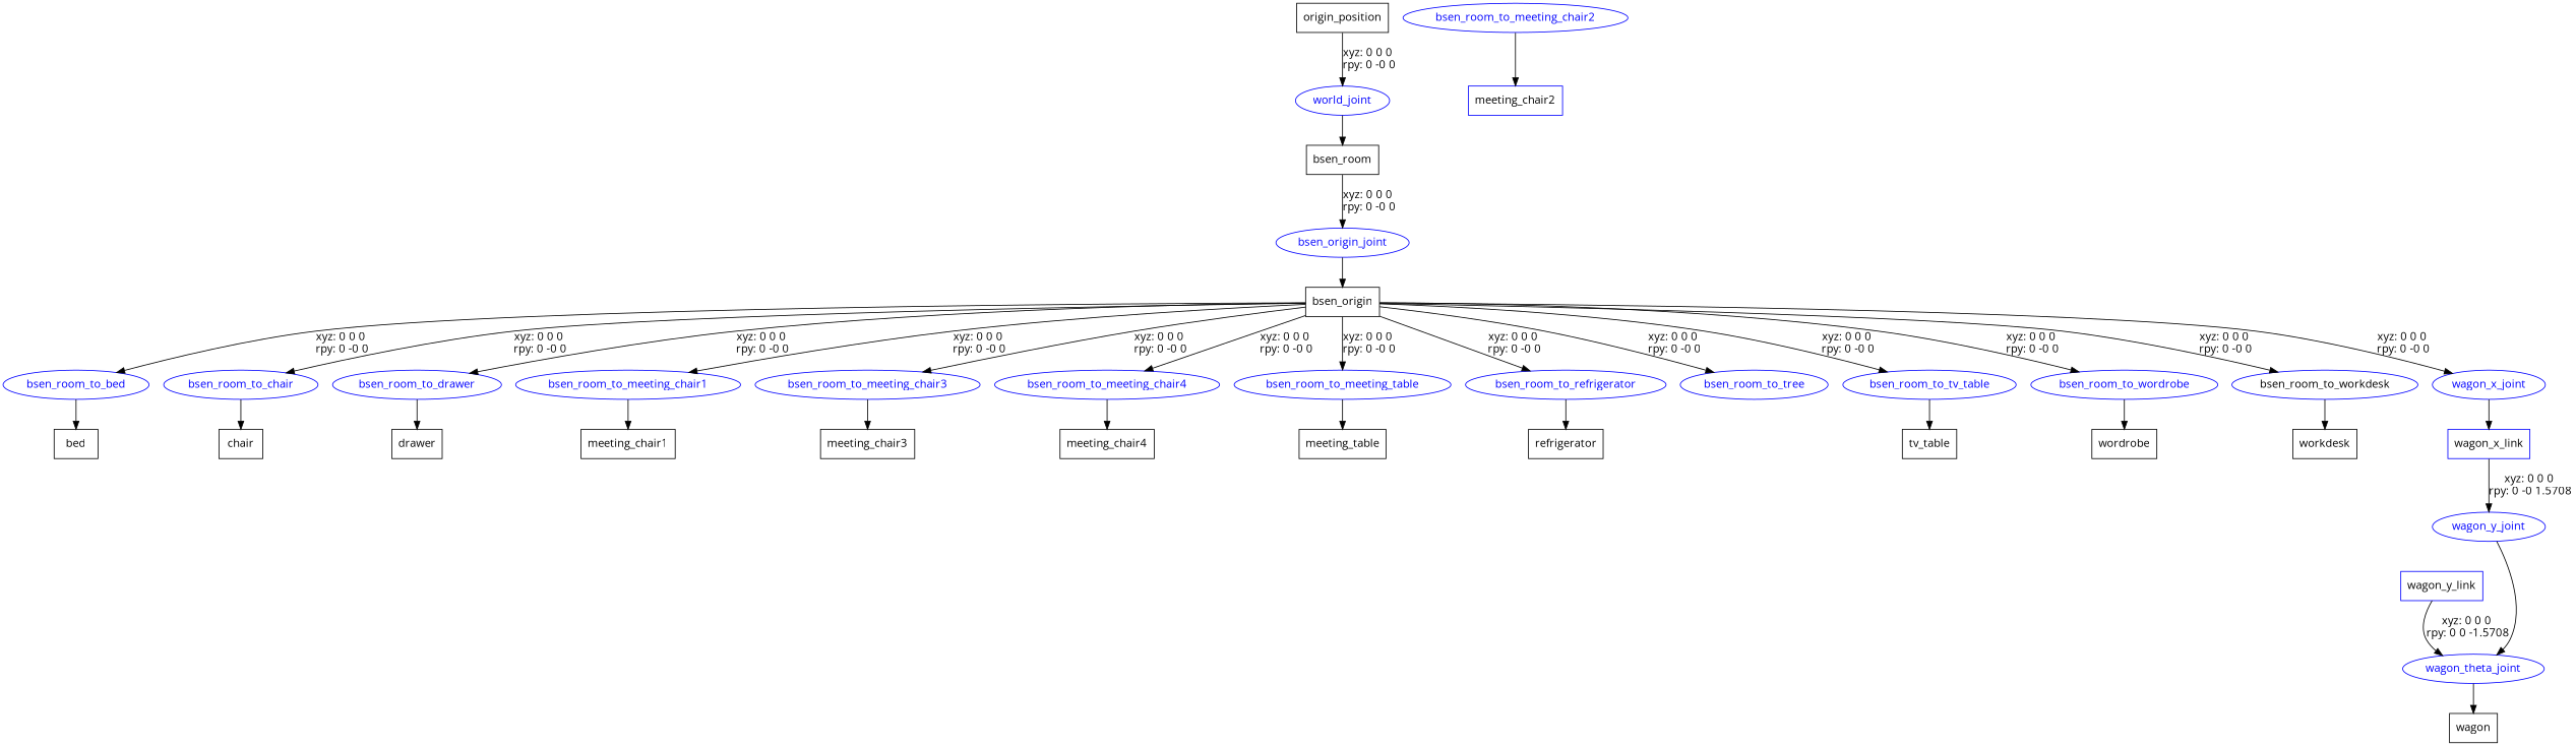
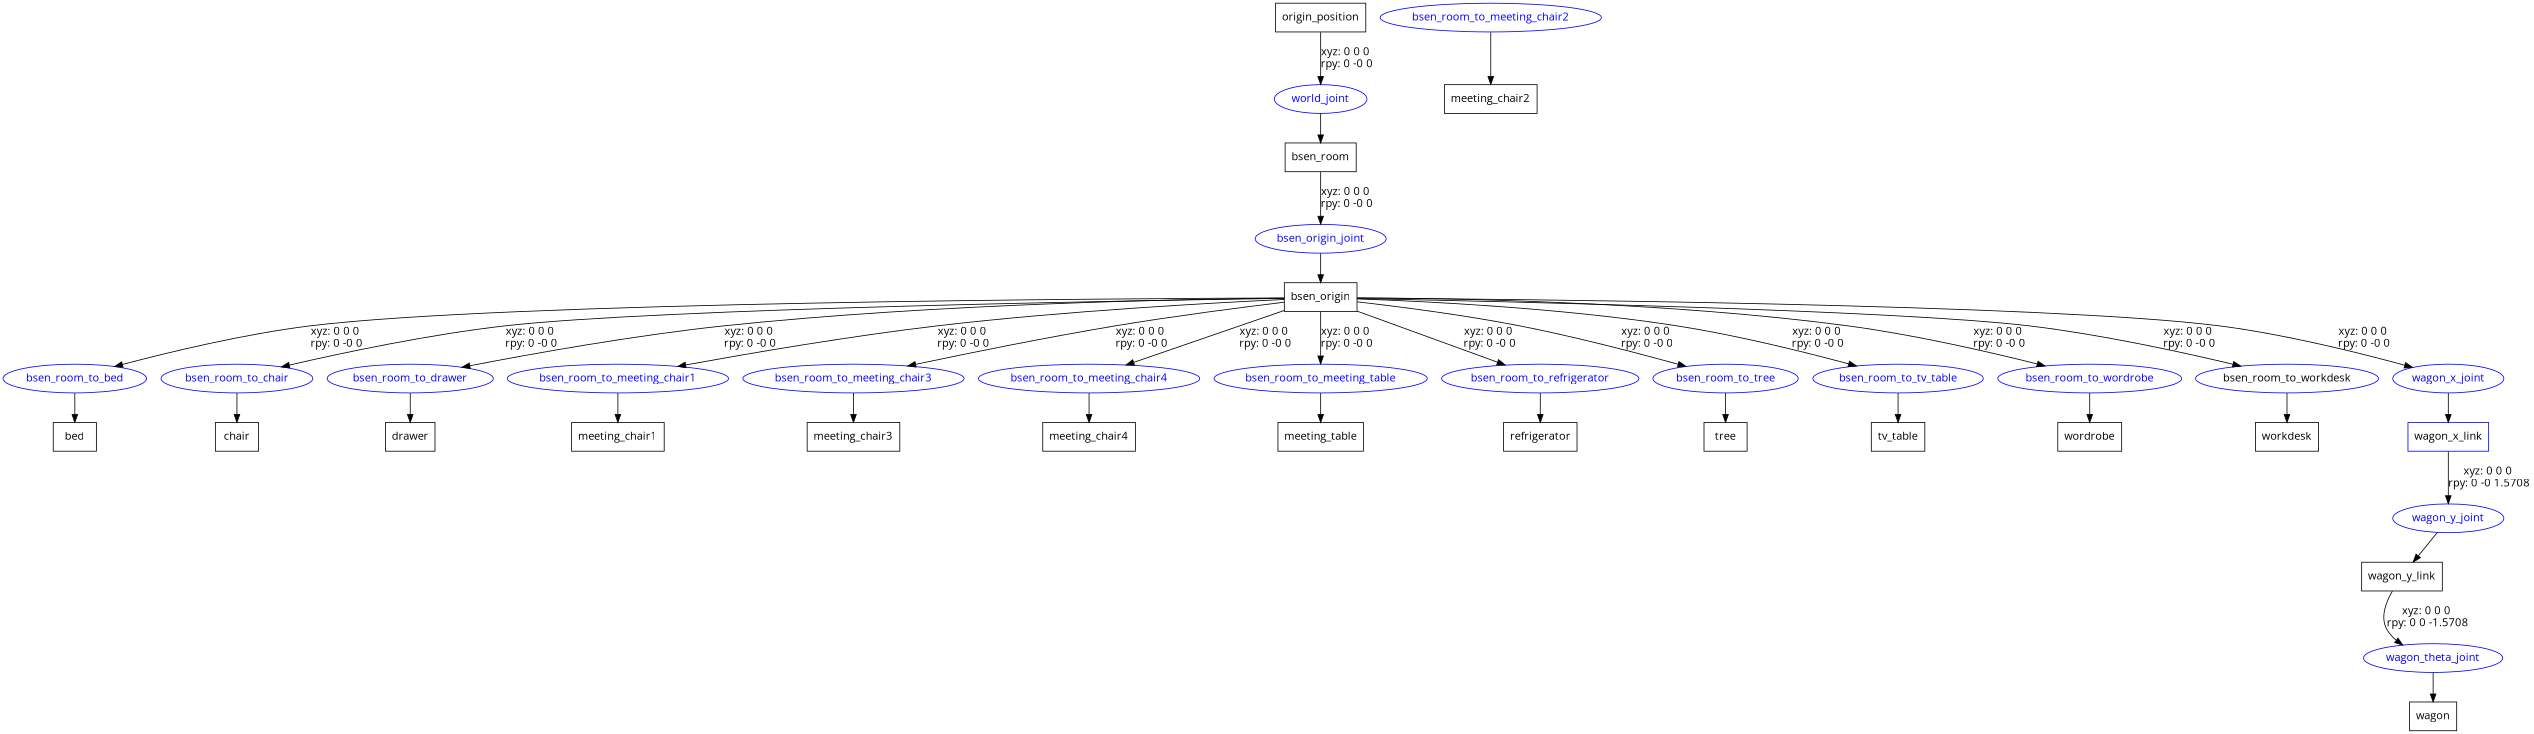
  digraph {
    fontname="Open Sans"
    node [fontname="Open Sans" shape=box color=blue]
    edge [fontname="Open Sans"]
    n1 [label=origin_position color=""]
    world_joint [fontcolor=blue shape=ellipse]
    n3 [label=bsen_room color=""]
    bsen_origin_joint [fontcolor=blue shape=ellipse]
    n5 [label=bsen_origin color=""]
    bsen_room_to_bed [fontcolor=blue shape=ellipse]
    bsen_room_to_chair [fontcolor=blue shape=ellipse]
    bsen_room_to_drawer [fontcolor=blue shape=ellipse]
    bsen_room_to_meeting_chair1 [fontcolor=blue shape=ellipse]
    bsen_room_to_meeting_chair3 [fontcolor=blue shape=ellipse]
    bsen_room_to_meeting_chair4 [fontcolor=blue shape=ellipse]
    bsen_room_to_meeting_table [fontcolor=blue shape=ellipse]
    bsen_room_to_refrigerator [fontcolor=blue shape=ellipse]
    bsen_room_to_tree [fontcolor=blue shape=ellipse]
    bsen_room_to_tv_table [fontcolor=blue shape=ellipse]
    bsen_room_to_wordrobe [fontcolor=blue shape=ellipse]
    bsen_room_to_workdesk [fontcolor=black shape=ellipse]
    wagon_x_joint [fontcolor=blue shape=ellipse]
    n19 [label=bed color=""]
    n20 [label=chair color=""]
    n21 [label=drawer color=""]
    n22 [label=meeting_chair1 color=""]
    bsen_room_to_meeting_chair2 [fontcolor=blue shape=ellipse]
-   n24 [label=meeting_chair2]
+   n24 [label=meeting_chair2 color=""]
    n25 [label=meeting_chair3 color=""]
    n26 [label=meeting_chair4 color=""]
    n27 [label=meeting_table color=""]
    n28 [label=refrigerator color=""]
+   n29 [label=tree color=""]
    n30 [label=tv_table color=""]
    n31 [label=wordrobe color=""]
    n32 [label=workdesk color=""]
    n33 [label=wagon_x_link]
    wagon_y_joint [fontcolor=blue shape=ellipse]
-   n35 [label=wagon_y_link]
+   n35 [label=wagon_y_link color=""]
    wagon_theta_joint [fontcolor=blue shape=ellipse]
    n37 [label=wagon color=""]
    n1 -> world_joint [label="xyz: 0 0 0 \nrpy: 0 -0 0"]
    world_joint -> n3
    n3 -> bsen_origin_joint [label="xyz: 0 0 0 \nrpy: 0 -0 0"]
    bsen_origin_joint -> n5
    n5 -> bsen_room_to_bed [label="xyz: 0 0 0 \nrpy: 0 -0 0"]
    n5 -> bsen_room_to_chair [label="xyz: 0 0 0 \nrpy: 0 -0 0"]
    n5 -> bsen_room_to_drawer [label="xyz: 0 0 0 \nrpy: 0 -0 0"]
    n5 -> bsen_room_to_meeting_chair1 [label="xyz: 0 0 0 \nrpy: 0 -0 0"]
    n5 -> bsen_room_to_meeting_chair3 [label="xyz: 0 0 0 \nrpy: 0 -0 0"]
    n5 -> bsen_room_to_meeting_chair4 [label="xyz: 0 0 0 \nrpy: 0 -0 0"]
    n5 -> bsen_room_to_meeting_table [label="xyz: 0 0 0 \nrpy: 0 -0 0"]
    n5 -> bsen_room_to_refrigerator [label="xyz: 0 0 0 \nrpy: 0 -0 0"]
    n5 -> bsen_room_to_tree [label="xyz: 0 0 0 \nrpy: 0 -0 0"]
    n5 -> bsen_room_to_tv_table [label="xyz: 0 0 0 \nrpy: 0 -0 0"]
    n5 -> bsen_room_to_wordrobe [label="xyz: 0 0 0 \nrpy: 0 -0 0"]
    n5 -> bsen_room_to_workdesk [label="xyz: 0 0 0 \nrpy: 0 -0 0"]
    n5 -> wagon_x_joint [label="xyz: 0 0 0 \nrpy: 0 -0 0"]
    bsen_room_to_bed -> n19
    bsen_room_to_chair -> n20
    bsen_room_to_drawer -> n21
    bsen_room_to_meeting_chair1 -> n22
    bsen_room_to_meeting_chair3 -> n25
    bsen_room_to_meeting_chair4 -> n26
    bsen_room_to_meeting_table -> n27
    bsen_room_to_refrigerator -> n28
+   bsen_room_to_tree -> n29
    bsen_room_to_tv_table -> n30
    bsen_room_to_wordrobe -> n31
    bsen_room_to_workdesk -> n32
    wagon_x_joint -> n33
    bsen_room_to_meeting_chair2 -> n24
    n33 -> wagon_y_joint [label="xyz: 0 0 0 \nrpy: 0 -0 1.5708"]
-   wagon_y_joint -> wagon_theta_joint
+   wagon_y_joint -> n35
    n35 -> wagon_theta_joint [label="xyz: 0 0 0 \nrpy: 0 0 -1.5708"]
    wagon_theta_joint -> n37
  }
